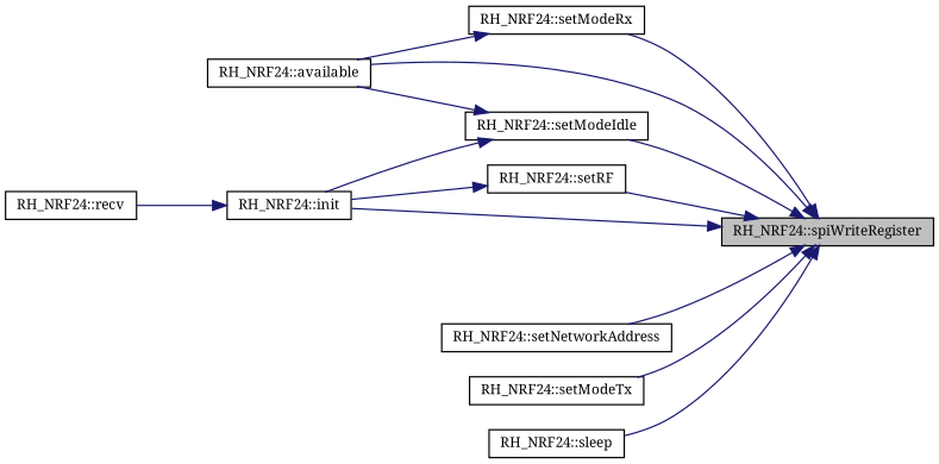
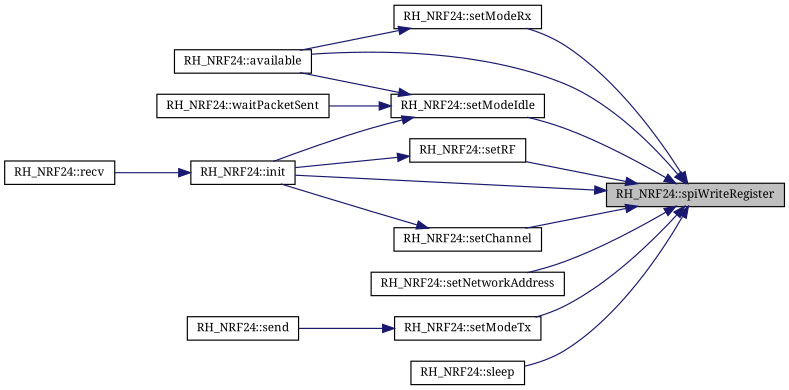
  digraph {
    fontname="Noto Serif"
    rankdir=RL
    node [color=black fillcolor=white fontname="Noto Serif" fontsize=10 shape=record style=filled]
    edge [color=midnightblue dir=back fontname="Noto Serif" fontsize=10 labelfontname=Helvetica labelfontsize=10 style=solid]
    n1 [fillcolor=grey75 fontcolor=black height=0.2 label="RH_NRF24::spiWriteRegister" width=0.4]
    n2 [height=0.2 label="RH_NRF24::available" width=0.4]
    n3 [height=0.2 label="RH_NRF24::init" width=0.4]
+   n4 [height=0.2 label="RH_NRF24::setChannel" width=0.4]
    n5 [height=0.2 label="RH_NRF24::setModeIdle" width=0.4]
    n6 [height=0.2 label="RH_NRF24::setModeRx" width=0.4]
    n7 [height=0.2 label="RH_NRF24::setModeTx" width=0.4]
    n8 [height=0.2 label="RH_NRF24::setNetworkAddress" width=0.4]
    n9 [height=0.2 label="RH_NRF24::setRF" width=0.4]
    n10 [height=0.2 label="RH_NRF24::sleep" width=0.4]
    n11 [height=0.2 label="RH_NRF24::recv" width=0.4]
+   n12 [height=0.2 label="RH_NRF24::waitPacketSent" width=0.4]
+   n13 [height=0.2 label="RH_NRF24::send" width=0.4]
    n1 -> n2
    n1 -> n3
+   n1 -> n4
    n1 -> n5
    n1 -> n6
    n1 -> n7
    n1 -> n8
    n1 -> n9
    n1 -> n10
    n3 -> n11
+   n4 -> n3
    n5 -> n2
    n5 -> n3
+   n5 -> n12
    n6 -> n2
+   n7 -> n13
    n9 -> n3
  }
